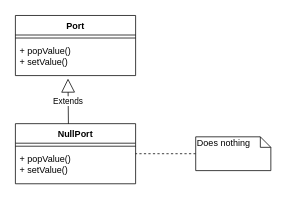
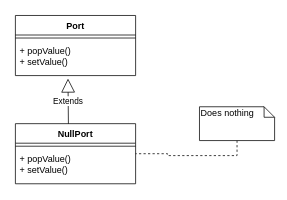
  <mxCell id="0" style=";html=1;" />
  <mxCell id="1" style=";html=1;" parent="0" />
  <mxCell id="2" value="Port&#10;" style="swimlane;fontStyle=1;align=center;verticalAlign=top;childLayout=stackLayout;horizontal=1;startSize=26;horizontalStack=0;resizeParent=1;resizeParentMax=0;resizeLast=0;collapsible=1;marginBottom=0;" vertex="1" parent="1"><mxGeometry x="20" y="20" width="160" height="80" as="geometry" /></mxCell>
  <mxCell id="3" value="" style="line;strokeWidth=1;fillColor=none;align=left;verticalAlign=middle;spacingTop=-1;spacingLeft=3;spacingRight=3;rotatable=0;labelPosition=right;points=[];portConstraint=eastwest;" vertex="1" parent="2"><mxGeometry y="26" width="160" height="8" as="geometry" /></mxCell>
  <mxCell id="4" value="+ popValue()&#10;+ setValue()&#10;" style="text;strokeColor=none;fillColor=none;align=left;verticalAlign=top;spacingLeft=4;spacingRight=4;overflow=hidden;rotatable=0;points=[[0,0.5],[1,0.5]];portConstraint=eastwest;" vertex="1" parent="2"><mxGeometry y="34" width="160" height="46" as="geometry" /></mxCell>
  <mxCell id="5" value="NullPort&#10;" style="swimlane;fontStyle=1;align=center;verticalAlign=top;childLayout=stackLayout;horizontal=1;startSize=26;horizontalStack=0;resizeParent=1;resizeParentMax=0;resizeLast=0;collapsible=1;marginBottom=0;" vertex="1" parent="1"><mxGeometry x="20" y="164" width="160" height="80" as="geometry" /></mxCell>
  <mxCell id="6" value="" style="line;strokeWidth=1;fillColor=none;align=left;verticalAlign=middle;spacingTop=-1;spacingLeft=3;spacingRight=3;rotatable=0;labelPosition=right;points=[];portConstraint=eastwest;" vertex="1" parent="5"><mxGeometry y="26" width="160" height="8" as="geometry" /></mxCell>
  <mxCell id="7" value="+ popValue()&#10;+ setValue()&#10;" style="text;strokeColor=none;fillColor=none;align=left;verticalAlign=top;spacingLeft=4;spacingRight=4;overflow=hidden;rotatable=0;points=[[0,0.5],[1,0.5]];portConstraint=eastwest;" vertex="1" parent="5"><mxGeometry y="34" width="160" height="46" as="geometry" /></mxCell>
  <mxCell id="8" value="Extends" style="endArrow=block;endSize=16;endFill=0;html=1;exitX=0.441;exitY=0.001;exitDx=0;exitDy=0;exitPerimeter=0;" edge="1" parent="1" source="5"><mxGeometry width="160" relative="1" as="geometry"><mxPoint x="90" y="154" as="sourcePoint" /><mxPoint x="90" y="104" as="targetPoint" /></mxGeometry></mxCell>
  <mxCell id="9" style="edgeStyle=orthogonalEdgeStyle;rounded=0;orthogonalLoop=1;jettySize=auto;html=1;entryX=1;entryY=0.13;entryDx=0;entryDy=0;entryPerimeter=0;endArrow=none;endFill=0;dashed=1;" edge="1" parent="1" source="10" target="7"><mxGeometry relative="1" as="geometry" /></mxCell>
- <mxCell id="10" value="Does nothing" style="shape=note;whiteSpace=wrap;html=1;size=14;verticalAlign=top;align=left;spacingTop=-6;" vertex="1" parent="1"><mxGeometry x="260" y="181.5" width="100" height="45" as="geometry" /></mxCell>
+ <mxCell id="10" value="Does nothing" style="shape=note;whiteSpace=wrap;html=1;size=14;verticalAlign=top;align=left;spacingTop=-6;" vertex="1" parent="1"><mxGeometry x="265" y="141.5" width="100" height="45" as="geometry" /></mxCell>
